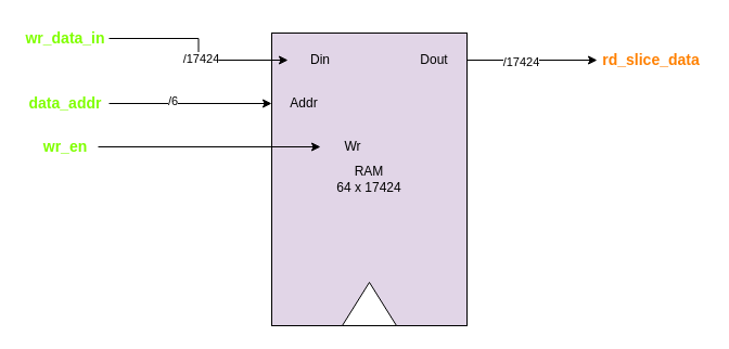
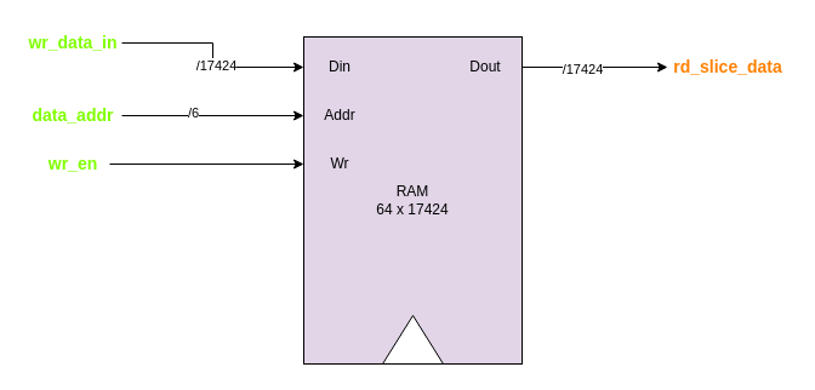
  <mxCell id="0" />
  <mxCell id="1" parent="0" />
  <mxCell id="2" value="&lt;div&gt;RAM&lt;/div&gt;&lt;div&gt;64 x 17424&lt;br&gt;&lt;/div&gt;" style="rounded=0;whiteSpace=wrap;html=1;fillColor=#e1d5e7;" vertex="1" parent="1"><mxGeometry x="250" y="30" width="180" height="270" as="geometry" /></mxCell>
- <mxCell id="3" value="Din" style="text;html=1;strokeColor=none;fillColor=none;align=center;verticalAlign=middle;whiteSpace=wrap;rounded=0;" vertex="1" parent="1"><mxGeometry x="265" y="40" width="60" height="30" as="geometry" /></mxCell>
- <mxCell id="4" value="Wr" style="text;html=1;strokeColor=none;fillColor=none;align=center;verticalAlign=middle;whiteSpace=wrap;rounded=0;" vertex="1" parent="1"><mxGeometry x="295" y="120" width="60" height="30" as="geometry" /></mxCell>
+ <mxCell id="3" value="Din" style="text;html=1;strokeColor=none;fillColor=none;align=center;verticalAlign=middle;whiteSpace=wrap;rounded=0;" vertex="1" parent="1"><mxGeometry x="250" y="40" width="60" height="30" as="geometry" /></mxCell>
+ <mxCell id="4" value="Wr" style="text;html=1;strokeColor=none;fillColor=none;align=center;verticalAlign=middle;whiteSpace=wrap;rounded=0;" vertex="1" parent="1"><mxGeometry x="250" y="120" width="60" height="30" as="geometry" /></mxCell>
  <mxCell id="5" value="Addr" style="text;html=1;strokeColor=none;fillColor=none;align=center;verticalAlign=middle;whiteSpace=wrap;rounded=0;" vertex="1" parent="1"><mxGeometry x="250" y="80" width="60" height="30" as="geometry" /></mxCell>
  <mxCell id="6" value="" style="triangle;whiteSpace=wrap;html=1;direction=south;rotation=-180;" vertex="1" parent="1"><mxGeometry x="315" y="260" width="50" height="40" as="geometry" /></mxCell>
  <mxCell id="7" style="edgeStyle=orthogonalEdgeStyle;rounded=0;orthogonalLoop=1;jettySize=auto;html=1;entryX=0;entryY=0.5;entryDx=0;entryDy=0;" edge="1" parent="1" source="9" target="18"><mxGeometry relative="1" as="geometry" /></mxCell>
  <mxCell id="8" value="/17424" style="edgeLabel;html=1;align=center;verticalAlign=middle;resizable=0;points=[];" vertex="1" connectable="0" parent="7"><mxGeometry x="-0.183" y="-1" relative="1" as="geometry"><mxPoint as="offset" /></mxGeometry></mxCell>
  <mxCell id="9" value="Dout" style="text;html=1;strokeColor=none;fillColor=none;align=center;verticalAlign=middle;whiteSpace=wrap;rounded=0;" vertex="1" parent="1"><mxGeometry x="370" y="40" width="60" height="30" as="geometry" /></mxCell>
  <mxCell id="10" style="edgeStyle=orthogonalEdgeStyle;rounded=0;orthogonalLoop=1;jettySize=auto;html=1;entryX=0;entryY=0.5;entryDx=0;entryDy=0;" edge="1" parent="1" source="12" target="3"><mxGeometry relative="1" as="geometry" /></mxCell>
  <mxCell id="11" value="/17424" style="edgeLabel;html=1;align=center;verticalAlign=middle;resizable=0;points=[];" vertex="1" connectable="0" parent="10"><mxGeometry x="0.071" y="2" relative="1" as="geometry"><mxPoint y="2" as="offset" /></mxGeometry></mxCell>
  <mxCell id="12" value="&lt;b&gt;&lt;font color=&quot;#80ff00&quot; style=&quot;font-size: 14px;&quot;&gt;wr_data_in&lt;/font&gt;&lt;/b&gt;" style="text;html=1;strokeColor=none;fillColor=none;align=center;verticalAlign=middle;whiteSpace=wrap;rounded=0;" vertex="1" parent="1"><mxGeometry x="20" y="20" width="80" height="30" as="geometry" /></mxCell>
  <mxCell id="13" style="edgeStyle=orthogonalEdgeStyle;rounded=0;orthogonalLoop=1;jettySize=auto;html=1;entryX=0;entryY=0.5;entryDx=0;entryDy=0;" edge="1" parent="1" source="15" target="5"><mxGeometry relative="1" as="geometry" /></mxCell>
  <mxCell id="14" value="/6" style="edgeLabel;html=1;align=center;verticalAlign=middle;resizable=0;points=[];" vertex="1" connectable="0" parent="13"><mxGeometry x="-0.227" y="3" relative="1" as="geometry"><mxPoint as="offset" /></mxGeometry></mxCell>
  <mxCell id="15" value="&lt;font size=&quot;1&quot; color=&quot;#80ff00&quot;&gt;&lt;span style=&quot;font-size: 14px;&quot;&gt;&lt;b&gt;data_addr&lt;/b&gt;&lt;/span&gt;&lt;/font&gt;" style="text;html=1;strokeColor=none;fillColor=none;align=center;verticalAlign=middle;whiteSpace=wrap;rounded=0;" vertex="1" parent="1"><mxGeometry x="20" y="80" width="80" height="30" as="geometry" /></mxCell>
  <mxCell id="16" style="edgeStyle=orthogonalEdgeStyle;rounded=0;orthogonalLoop=1;jettySize=auto;html=1;entryX=0;entryY=0.5;entryDx=0;entryDy=0;" edge="1" parent="1" source="17" target="4"><mxGeometry relative="1" as="geometry" /></mxCell>
  <mxCell id="17" value="&lt;b&gt;&lt;font style=&quot;font-size: 14px;&quot; color=&quot;#80ff00&quot;&gt;wr_en&lt;/font&gt;&lt;/b&gt;" style="text;html=1;strokeColor=none;fillColor=none;align=center;verticalAlign=middle;whiteSpace=wrap;rounded=0;" vertex="1" parent="1"><mxGeometry x="30" y="120" width="60" height="30" as="geometry" /></mxCell>
  <mxCell id="18" value="&lt;b&gt;&lt;font color=&quot;#ff8000&quot; style=&quot;font-size: 14px;&quot;&gt;rd_slice_data&lt;/font&gt;&lt;/b&gt;" style="text;html=1;strokeColor=none;fillColor=none;align=center;verticalAlign=middle;whiteSpace=wrap;rounded=0;" vertex="1" parent="1"><mxGeometry x="550" y="40" width="100" height="30" as="geometry" /></mxCell>
